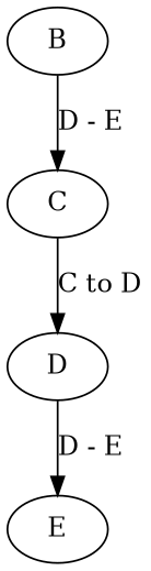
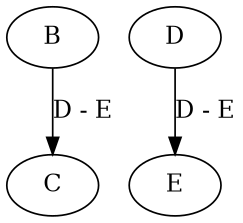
  digraph {
    n1 [label=B]
    n2 [label=C]
    n3 [label=D]
    n4 [label=E]
    n1 -> n2 [label="D - E"]
-   n2 -> n3 [label="C to D"]
    n3 -> n4 [label="D - E"]
  }
